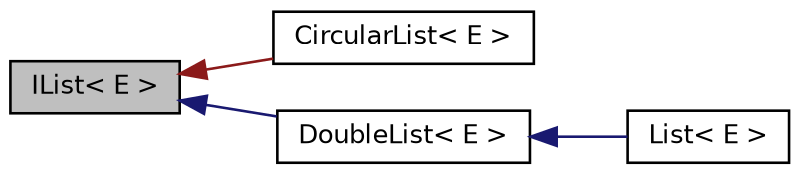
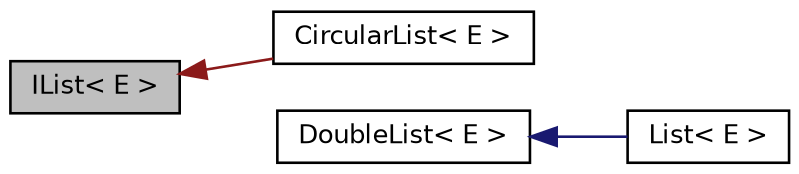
  digraph {
    fontname="DejaVu Sans"
    rankdir=LR
    node [color=black fillcolor=white fontname="DejaVu Sans" fontsize=10 shape=record style=filled]
    edge [color=midnightblue dir=back fontname="DejaVu Sans" fontsize=10 labelfontname=Helvetica labelfontsize=10 style=solid]
    n1 [fillcolor=grey75 fontcolor=black height=0.2 label="IList\< E \>" width=0.4]
    n2 [height=0.2 label="CircularList\< E \>" width=0.4]
    n3 [height=0.2 label="DoubleList\< E \>" width=0.4]
    n4 [height=0.2 label="List\< E \>" width=0.4]
    n1 -> n2 [color=firebrick4]
-   n1 -> n3
    n3 -> n4
  }
